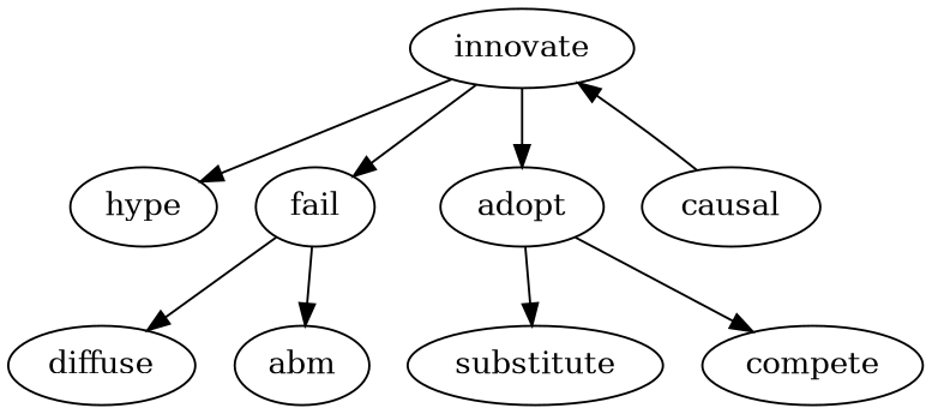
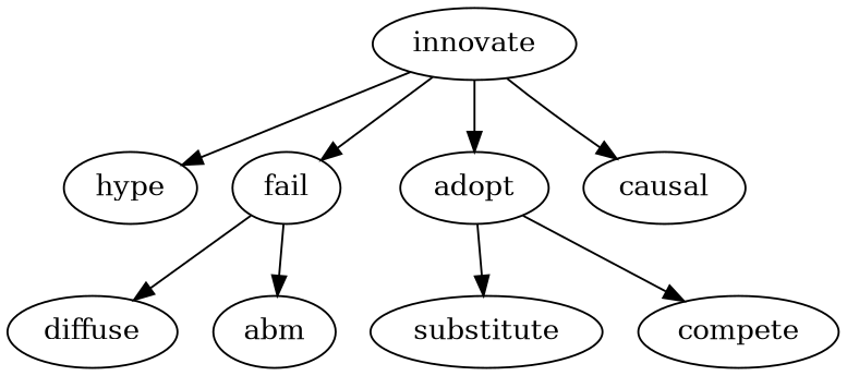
  digraph {
    n1 [label=innovate]
    n2 [label=hype]
    n3 [label=fail]
    n4 [label=adopt]
    n5 [label=causal]
    n6 [label=diffuse]
    n7 [label=substitute]
    n8 [label=compete]
    n9 [label=abm]
    n1 -> n2
    n1 -> n3
    n1 -> n4
-   n5 -> n1
+   n1 -> n5
    n3 -> n6
    n3 -> n9
    n4 -> n7
    n4 -> n8
  }
